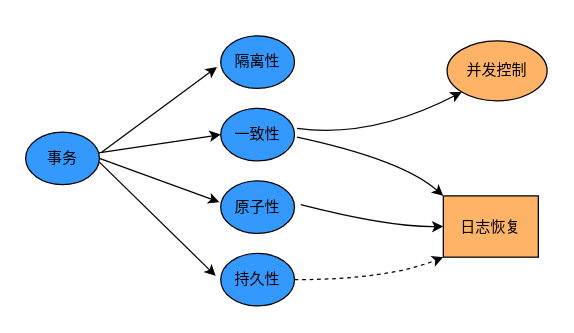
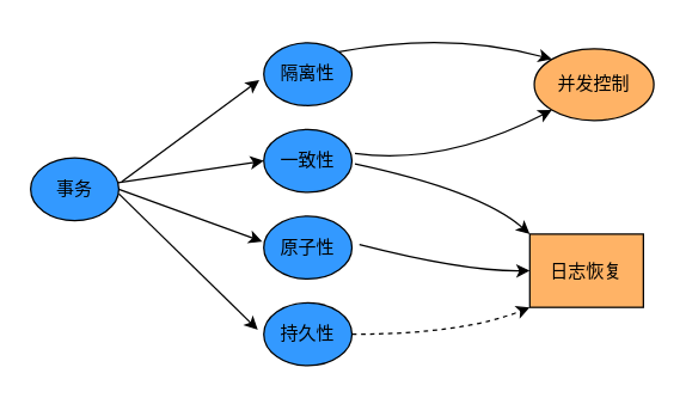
  <mxCell id="0" />
  <mxCell id="1" parent="0" />
  <mxCell id="2" value="事务" style="ellipse;whiteSpace=wrap;html=1;fillColor=#3399FF;" parent="1" vertex="1"><mxGeometry x="20" y="105" width="59" height="42" as="geometry" /></mxCell>
  <mxCell id="3" value="隔离性" style="ellipse;whiteSpace=wrap;html=1;fillColor=#3399FF;align=center;" parent="1" vertex="1"><mxGeometry x="176" y="28" width="59" height="42" as="geometry" /></mxCell>
  <mxCell id="4" value="一致性" style="ellipse;whiteSpace=wrap;html=1;fillColor=#3399FF;align=center;" parent="1" vertex="1"><mxGeometry x="176" y="86" width="59" height="42" as="geometry" /></mxCell>
  <mxCell id="5" value="原子性" style="ellipse;whiteSpace=wrap;html=1;fillColor=#3399FF;align=center;" parent="1" vertex="1"><mxGeometry x="176" y="144" width="59" height="42" as="geometry" /></mxCell>
  <mxCell id="6" value="持久性" style="ellipse;whiteSpace=wrap;html=1;fillColor=#3399FF;align=center;" parent="1" vertex="1"><mxGeometry x="176" y="202" width="59" height="42" as="geometry" /></mxCell>
  <mxCell id="7" value="并发控制" style="ellipse;whiteSpace=wrap;html=1;fillColor=#FFB366;" parent="1" vertex="1"><mxGeometry x="357" y="32" width="80" height="48" as="geometry" /></mxCell>
  <mxCell id="8" value="日志恢复" style="whiteSpace=wrap;html=1;fillColor=#FFB366;rounded=0;" parent="1" vertex="1"><mxGeometry x="354" y="156" width="76" height="49" as="geometry" /></mxCell>
+ <mxCell id="9" value="" style="curved=1;endArrow=classic;html=1;entryX=0;entryY=0;entryDx=0;entryDy=0;exitX=1;exitY=0;exitDx=0;exitDy=0;" parent="1" edge="1" target="7" source="3"><mxGeometry width="50" height="50" relative="1" as="geometry"><mxPoint x="237" y="49" as="sourcePoint" /><mxPoint x="360" y="69" as="targetPoint" /><Array as="points"><mxPoint x="300" y="20" /></Array></mxGeometry></mxCell>
  <mxCell id="10" value="" style="curved=1;endArrow=classic;html=1;entryX=0;entryY=1;entryDx=0;entryDy=0;" parent="1" edge="1" target="7"><mxGeometry width="50" height="50" relative="1" as="geometry"><mxPoint x="237" y="102" as="sourcePoint" /><mxPoint x="357" y="79" as="targetPoint" /><Array as="points"><mxPoint x="297" y="110" /></Array></mxGeometry></mxCell>
  <mxCell id="11" value="" style="curved=1;endArrow=classic;html=1;entryX=0;entryY=0.5;entryDx=0;entryDy=0;" parent="1" target="8" edge="1"><mxGeometry width="50" height="50" relative="1" as="geometry"><mxPoint x="240" y="163" as="sourcePoint" /><mxPoint x="370" y="134" as="targetPoint" /><Array as="points"><mxPoint x="310" y="181" /></Array></mxGeometry></mxCell>
  <mxCell id="12" value="" style="curved=1;endArrow=classic;html=1;exitX=1;exitY=0.5;exitDx=0;exitDy=0;entryX=0;entryY=1;entryDx=0;entryDy=0;dashed=1;" parent="1" source="6" target="8" edge="1"><mxGeometry width="50" height="50" relative="1" as="geometry"><mxPoint x="297" y="260" as="sourcePoint" /><mxPoint x="347" y="210" as="targetPoint" /><Array as="points"><mxPoint x="309" y="223" /></Array></mxGeometry></mxCell>
  <mxCell id="13" value="" style="curved=1;endArrow=classic;html=1;entryX=0;entryY=0;entryDx=0;entryDy=0;" parent="1" edge="1" target="8"><mxGeometry width="50" height="50" relative="1" as="geometry"><mxPoint x="237" y="109" as="sourcePoint" /><mxPoint x="368" y="174" as="targetPoint" /><Array as="points"><mxPoint x="321" y="127" /></Array></mxGeometry></mxCell>
  <mxCell id="14" value="" style="endArrow=classic;html=1;" parent="1" edge="1"><mxGeometry width="50" height="50" relative="1" as="geometry"><mxPoint x="81" y="121" as="sourcePoint" /><mxPoint x="173" y="53" as="targetPoint" /></mxGeometry></mxCell>
  <mxCell id="15" value="" style="endArrow=classic;html=1;" parent="1" source="2" edge="1"><mxGeometry width="50" height="50" relative="1" as="geometry"><mxPoint x="126" y="157" as="sourcePoint" /><mxPoint x="176" y="107" as="targetPoint" /></mxGeometry></mxCell>
  <mxCell id="16" value="" style="endArrow=classic;html=1;exitX=1;exitY=0.5;exitDx=0;exitDy=0;" parent="1" source="2" edge="1"><mxGeometry width="50" height="50" relative="1" as="geometry"><mxPoint x="125" y="188" as="sourcePoint" /><mxPoint x="175" y="161" as="targetPoint" /></mxGeometry></mxCell>
  <mxCell id="17" value="" style="endArrow=classic;html=1;" parent="1" edge="1"><mxGeometry width="50" height="50" relative="1" as="geometry"><mxPoint x="79" y="129" as="sourcePoint" /><mxPoint x="172" y="220" as="targetPoint" /></mxGeometry></mxCell>
